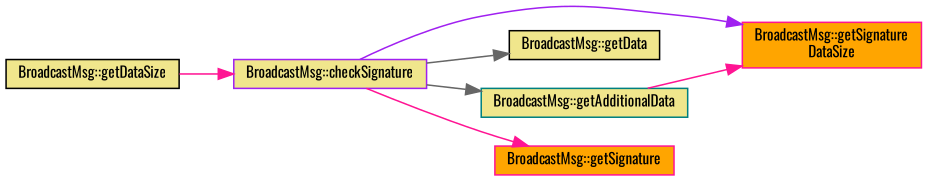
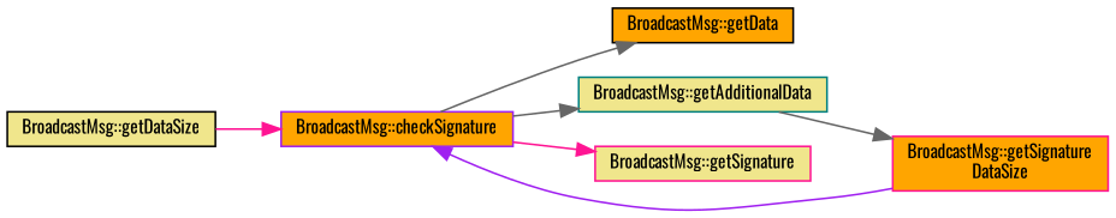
  digraph {
    fontname=Oswald
    rankdir=LR
    node [color=deeppink fillcolor=khaki fontname=Oswald fontsize=10 shape=record style=filled]
    edge [color=gray40 fontname=Oswald fontsize=10 labelfontname=Helvetica labelfontsize=10 style=solid]
-   n1 [color=purple fontcolor=black height=0.2 label="BroadcastMsg::checkSignature" width=0.4]
+   n1 [color=purple fillcolor=orange fontcolor=black height=0.2 label="BroadcastMsg::checkSignature" width=0.4]
    n2 [fillcolor=orange height=0.2 label="BroadcastMsg::getSignature\lDataSize" width=0.4]
-   n3 [color=black height=0.2 label="BroadcastMsg::getData" width=0.4]
+   n3 [color=black fillcolor=orange height=0.2 label="BroadcastMsg::getData" width=0.4]
    n4 [color=teal height=0.2 label="BroadcastMsg::getAdditionalData" width=0.4]
-   n5 [fillcolor=orange height=0.2 label="BroadcastMsg::getSignature" width=0.4]
+   n5 [height=0.2 label="BroadcastMsg::getSignature" width=0.4]
    n6 [color=black height=0.2 label="BroadcastMsg::getDataSize" width=0.4]
-   n1 -> n2 [color=purple]
+   n2 -> n1 [color=purple]
    n1 -> n3
    n1 -> n4
    n1 -> n5 [color=deeppink]
-   n4 -> n2 [color=deeppink]
+   n4 -> n2
    n6 -> n1 [color=deeppink]
  }
